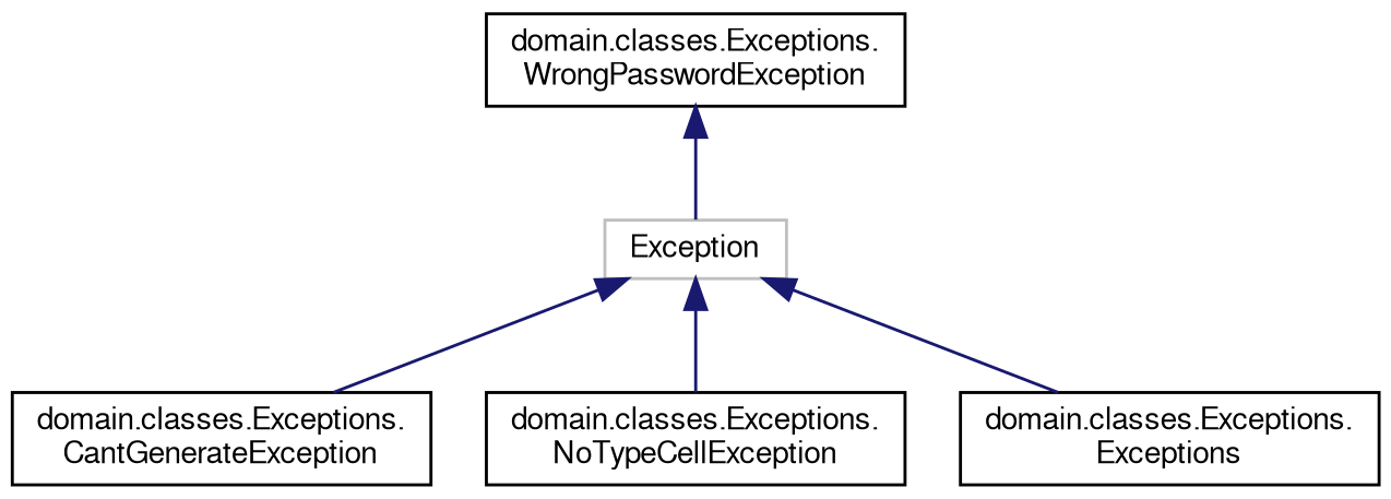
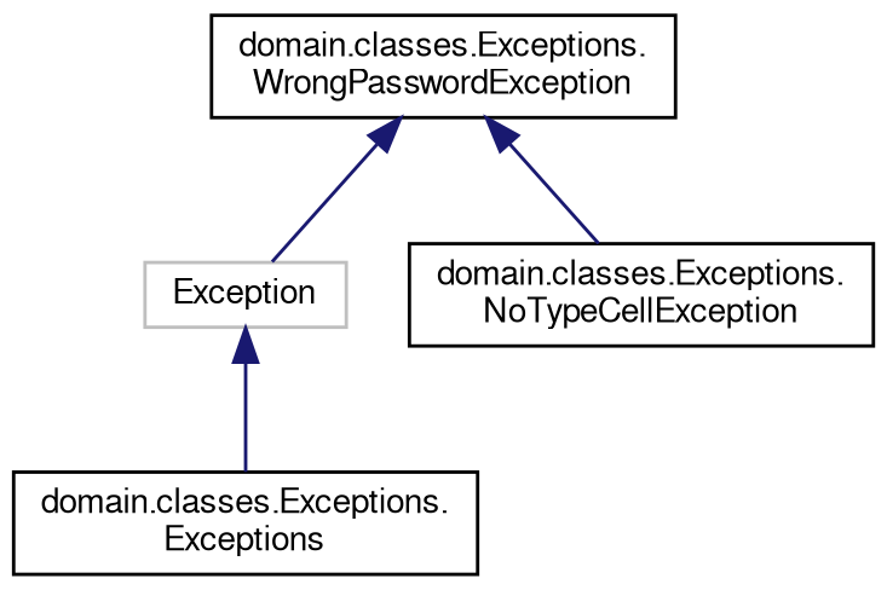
  digraph {
    rankdir=TB
    node [color=black fillcolor=white fontname=FreeSans fontsize=10 shape=record style=filled]
    edge [color=midnightblue dir=back fontname=FreeSans fontsize=10 labelfontname=FreeSans labelfontsize=10 style=solid]
    n1 [color=grey75 height=0.2 label=Exception width=0.4]
-   n2 [height=0.2 label="domain.classes.Exceptions.\lCantGenerateException" width=0.4]
    n3 [height=0.2 label="domain.classes.Exceptions.\lNoTypeCellException" width=0.4]
    n4 [height=0.2 label="domain.classes.Exceptions.\lExceptions" width=0.4]
    n5 [height=0.2 label="domain.classes.Exceptions.\lWrongPasswordException" width=0.4]
-   n1 -> n2
-   n1 -> n3
+   n5 -> n3
    n1 -> n4
    n5 -> n1
  }
